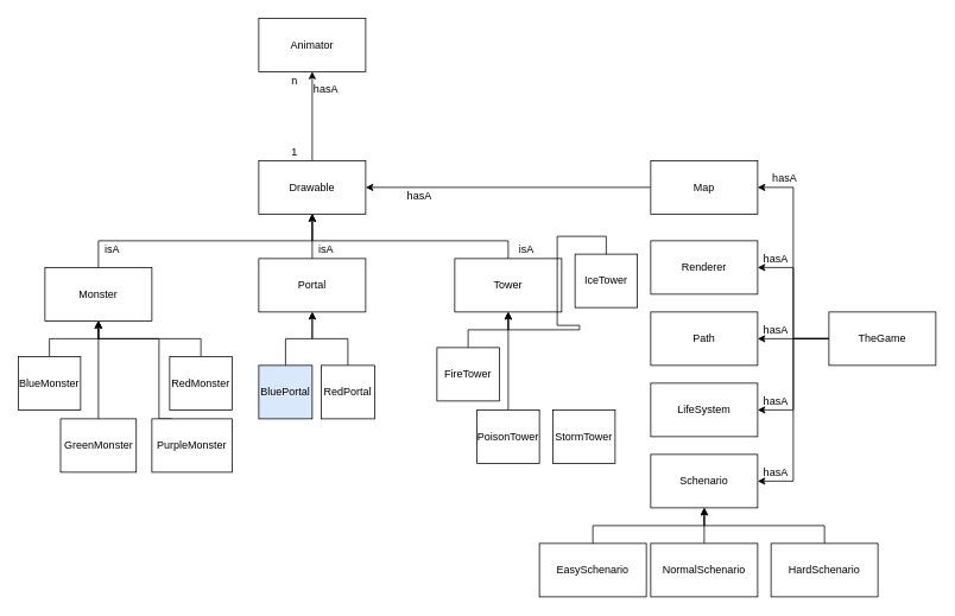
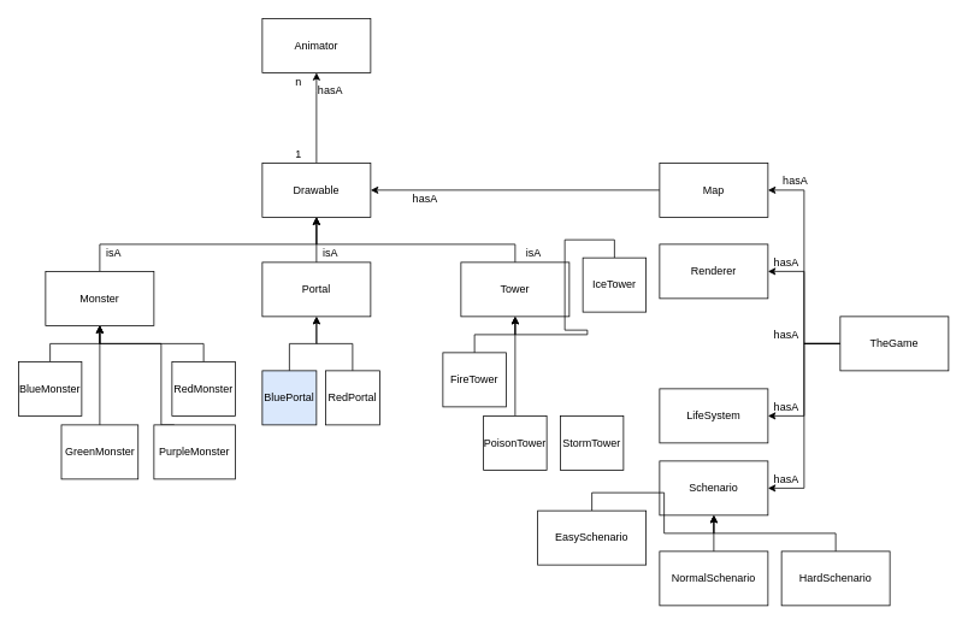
  <mxCell id="0" />
  <mxCell id="1" parent="0" />
  <mxCell id="2" style="edgeStyle=orthogonalEdgeStyle;rounded=0;orthogonalLoop=1;jettySize=auto;html=1;exitX=0.5;exitY=0;exitDx=0;exitDy=0;entryX=0.5;entryY=1;entryDx=0;entryDy=0;" parent="1" source="3" target="46" edge="1"><mxGeometry relative="1" as="geometry"><Array as="points"><mxPoint x="350" y="100" /><mxPoint x="350" y="100" /></Array></mxGeometry></mxCell>
  <mxCell id="3" value="Drawable" style="rounded=0;whiteSpace=wrap;html=1;" parent="1" vertex="1"><mxGeometry x="290" y="180" width="120" height="60" as="geometry" /></mxCell>
  <mxCell id="4" style="edgeStyle=orthogonalEdgeStyle;rounded=0;orthogonalLoop=1;jettySize=auto;html=1;exitX=0;exitY=0.5;exitDx=0;exitDy=0;entryX=1;entryY=0.5;entryDx=0;entryDy=0;" parent="1" source="5" target="3" edge="1"><mxGeometry relative="1" as="geometry" /></mxCell>
  <mxCell id="5" value="Map" style="rounded=0;whiteSpace=wrap;html=1;" parent="1" vertex="1"><mxGeometry x="730" y="180" width="120" height="60" as="geometry" /></mxCell>
  <mxCell id="6" style="edgeStyle=orthogonalEdgeStyle;rounded=0;orthogonalLoop=1;jettySize=auto;html=1;exitX=0.5;exitY=0;exitDx=0;exitDy=0;entryX=0.5;entryY=1;entryDx=0;entryDy=0;" parent="1" source="7" target="3" edge="1"><mxGeometry relative="1" as="geometry" /></mxCell>
  <mxCell id="7" value="Monster" style="rounded=0;whiteSpace=wrap;html=1;" parent="1" vertex="1"><mxGeometry x="50" y="300" width="120" height="60" as="geometry" /></mxCell>
  <mxCell id="8" style="edgeStyle=orthogonalEdgeStyle;rounded=0;orthogonalLoop=1;jettySize=auto;html=1;exitX=0.5;exitY=0;exitDx=0;exitDy=0;entryX=0.5;entryY=1;entryDx=0;entryDy=0;" parent="1" source="9" target="3" edge="1"><mxGeometry relative="1" as="geometry"><mxPoint x="340" y="250" as="targetPoint" /></mxGeometry></mxCell>
  <mxCell id="9" value="Portal" style="rounded=0;whiteSpace=wrap;html=1;" parent="1" vertex="1"><mxGeometry x="290" y="290" width="120" height="60" as="geometry" /></mxCell>
  <mxCell id="10" style="edgeStyle=orthogonalEdgeStyle;rounded=0;orthogonalLoop=1;jettySize=auto;html=1;exitX=0.5;exitY=0;exitDx=0;exitDy=0;entryX=0.5;entryY=1;entryDx=0;entryDy=0;" parent="1" source="11" target="7" edge="1"><mxGeometry relative="1" as="geometry" /></mxCell>
  <mxCell id="11" value="BlueMonster" style="rounded=0;whiteSpace=wrap;html=1;" parent="1" vertex="1"><mxGeometry x="20" y="400" width="70" height="60" as="geometry" /></mxCell>
  <mxCell id="12" style="edgeStyle=orthogonalEdgeStyle;rounded=0;orthogonalLoop=1;jettySize=auto;html=1;exitX=0.5;exitY=0;exitDx=0;exitDy=0;entryX=0.5;entryY=1;entryDx=0;entryDy=0;" parent="1" source="13" target="7" edge="1"><mxGeometry relative="1" as="geometry" /></mxCell>
  <mxCell id="13" value="GreenMonster" style="rounded=0;whiteSpace=wrap;html=1;" parent="1" vertex="1"><mxGeometry x="67.5" y="470" width="85" height="60" as="geometry" /></mxCell>
  <mxCell id="14" style="edgeStyle=orthogonalEdgeStyle;rounded=0;orthogonalLoop=1;jettySize=auto;html=1;exitX=0.5;exitY=0;exitDx=0;exitDy=0;entryX=0.5;entryY=1;entryDx=0;entryDy=0;" parent="1" source="15" target="7" edge="1"><mxGeometry relative="1" as="geometry" /></mxCell>
  <mxCell id="15" value="RedMonster" style="rounded=0;whiteSpace=wrap;html=1;" parent="1" vertex="1"><mxGeometry x="190" y="400" width="70" height="60" as="geometry" /></mxCell>
  <mxCell id="16" style="edgeStyle=orthogonalEdgeStyle;rounded=0;orthogonalLoop=1;jettySize=auto;html=1;exitX=0.25;exitY=0;exitDx=0;exitDy=0;entryX=0.5;entryY=1;entryDx=0;entryDy=0;" parent="1" source="17" target="7" edge="1"><mxGeometry relative="1" as="geometry"><Array as="points"><mxPoint x="178" y="380" /><mxPoint x="110" y="380" /></Array></mxGeometry></mxCell>
  <mxCell id="17" value="PurpleMonster" style="rounded=0;whiteSpace=wrap;html=1;" parent="1" vertex="1"><mxGeometry x="170" y="470" width="90" height="60" as="geometry" /></mxCell>
  <mxCell id="18" style="edgeStyle=orthogonalEdgeStyle;rounded=0;orthogonalLoop=1;jettySize=auto;html=1;exitX=0.5;exitY=0;exitDx=0;exitDy=0;entryX=0.5;entryY=1;entryDx=0;entryDy=0;" parent="1" source="19" target="9" edge="1"><mxGeometry relative="1" as="geometry" /></mxCell>
  <mxCell id="19" value="BluePortal" style="rounded=0;whiteSpace=wrap;html=1;fillColor=#dae8fc;" parent="1" vertex="1"><mxGeometry x="290" y="410" width="60" height="60" as="geometry" /></mxCell>
  <mxCell id="20" style="edgeStyle=orthogonalEdgeStyle;rounded=0;orthogonalLoop=1;jettySize=auto;html=1;exitX=0.5;exitY=0;exitDx=0;exitDy=0;entryX=0.5;entryY=1;entryDx=0;entryDy=0;" parent="1" source="21" target="9" edge="1"><mxGeometry relative="1" as="geometry" /></mxCell>
  <mxCell id="21" value="RedPortal" style="rounded=0;whiteSpace=wrap;html=1;" parent="1" vertex="1"><mxGeometry x="360" y="410" width="60" height="60" as="geometry" /></mxCell>
  <mxCell id="22" style="edgeStyle=orthogonalEdgeStyle;rounded=0;orthogonalLoop=1;jettySize=auto;html=1;exitX=0.5;exitY=0;exitDx=0;exitDy=0;entryX=0.5;entryY=1;entryDx=0;entryDy=0;" parent="1" source="23" target="3" edge="1"><mxGeometry relative="1" as="geometry"><Array as="points"><mxPoint x="570" y="270" /><mxPoint x="350" y="270" /></Array></mxGeometry></mxCell>
  <mxCell id="23" value="Tower" style="rounded=0;whiteSpace=wrap;html=1;" parent="1" vertex="1"><mxGeometry x="510" y="290" width="120" height="60" as="geometry" /></mxCell>
  <mxCell id="24" style="edgeStyle=orthogonalEdgeStyle;rounded=0;orthogonalLoop=1;jettySize=auto;html=1;exitX=0.5;exitY=0;exitDx=0;exitDy=0;entryX=0.5;entryY=1;entryDx=0;entryDy=0;" parent="1" source="25" target="23" edge="1"><mxGeometry relative="1" as="geometry" /></mxCell>
  <mxCell id="25" value="FireTower" style="rounded=0;whiteSpace=wrap;html=1;" parent="1" vertex="1"><mxGeometry x="490" y="390" width="70" height="60" as="geometry" /></mxCell>
  <mxCell id="26" style="edgeStyle=orthogonalEdgeStyle;rounded=0;orthogonalLoop=1;jettySize=auto;html=1;exitX=0.5;exitY=0;exitDx=0;exitDy=0;entryX=0.5;entryY=1;entryDx=0;entryDy=0;" parent="1" source="27" target="23" edge="1"><mxGeometry relative="1" as="geometry" /></mxCell>
  <mxCell id="27" value="PoisonTower" style="rounded=0;whiteSpace=wrap;html=1;" parent="1" vertex="1"><mxGeometry x="535" y="460" width="70" height="60" as="geometry" /></mxCell>
  <mxCell id="28" style="edgeStyle=orthogonalEdgeStyle;rounded=0;orthogonalLoop=1;jettySize=auto;html=1;exitX=0.5;exitY=0;exitDx=0;exitDy=0;entryX=0.5;entryY=1;entryDx=0;entryDy=0;" parent="1" source="29" target="23" edge="1"><mxGeometry relative="1" as="geometry" /></mxCell>
  <mxCell id="29" value="IceTower" style="rounded=0;whiteSpace=wrap;html=1;" parent="1" vertex="1"><mxGeometry x="645" y="285" width="70" height="60" as="geometry" /></mxCell>
  <mxCell id="30" value="StormTower" style="rounded=0;whiteSpace=wrap;html=1;" parent="1" vertex="1"><mxGeometry x="620" y="460" width="70" height="60" as="geometry" /></mxCell>
  <mxCell id="31" value="hasA" style="text;html=1;align=center;verticalAlign=middle;resizable=0;points=[];autosize=1;" parent="1" vertex="1"><mxGeometry x="450" y="210" width="40" height="20" as="geometry" /></mxCell>
  <mxCell id="32" value="isA" style="text;html=1;align=center;verticalAlign=middle;resizable=0;points=[];autosize=1;" parent="1" vertex="1"><mxGeometry x="575" y="270" width="30" height="20" as="geometry" /></mxCell>
  <mxCell id="33" value="isA" style="text;html=1;align=center;verticalAlign=middle;resizable=0;points=[];autosize=1;" parent="1" vertex="1"><mxGeometry x="350" y="270" width="30" height="20" as="geometry" /></mxCell>
  <mxCell id="34" value="isA" style="text;html=1;align=center;verticalAlign=middle;resizable=0;points=[];autosize=1;" parent="1" vertex="1"><mxGeometry x="110" y="270" width="30" height="20" as="geometry" /></mxCell>
  <mxCell id="35" value="Renderer" style="rounded=0;whiteSpace=wrap;html=1;" parent="1" vertex="1"><mxGeometry x="730" y="270" width="120" height="60" as="geometry" /></mxCell>
  <mxCell id="36" style="edgeStyle=orthogonalEdgeStyle;rounded=0;orthogonalLoop=1;jettySize=auto;html=1;exitX=0;exitY=0.5;exitDx=0;exitDy=0;entryX=1;entryY=0.5;entryDx=0;entryDy=0;" parent="1" source="41" target="5" edge="1"><mxGeometry relative="1" as="geometry" /></mxCell>
  <mxCell id="37" style="edgeStyle=orthogonalEdgeStyle;rounded=0;orthogonalLoop=1;jettySize=auto;html=1;exitX=0;exitY=0.5;exitDx=0;exitDy=0;entryX=1;entryY=0.5;entryDx=0;entryDy=0;" parent="1" source="41" target="35" edge="1"><mxGeometry relative="1" as="geometry" /></mxCell>
- <mxCell id="38" style="edgeStyle=orthogonalEdgeStyle;rounded=0;orthogonalLoop=1;jettySize=auto;html=1;exitX=0;exitY=0.5;exitDx=0;exitDy=0;entryX=1;entryY=0.5;entryDx=0;entryDy=0;" parent="1" source="41" target="44" edge="1"><mxGeometry relative="1" as="geometry" /></mxCell>
  <mxCell id="39" style="edgeStyle=orthogonalEdgeStyle;rounded=0;orthogonalLoop=1;jettySize=auto;html=1;exitX=0;exitY=0.5;exitDx=0;exitDy=0;entryX=1;entryY=0.5;entryDx=0;entryDy=0;" parent="1" source="41" target="50" edge="1"><mxGeometry relative="1" as="geometry" /></mxCell>
  <mxCell id="40" style="edgeStyle=orthogonalEdgeStyle;rounded=0;orthogonalLoop=1;jettySize=auto;html=1;exitX=0;exitY=0.5;exitDx=0;exitDy=0;entryX=1;entryY=0.5;entryDx=0;entryDy=0;" parent="1" source="41" target="52" edge="1"><mxGeometry relative="1" as="geometry" /></mxCell>
  <mxCell id="41" value="TheGame" style="rounded=0;whiteSpace=wrap;html=1;" parent="1" vertex="1"><mxGeometry x="930" y="350" width="120" height="60" as="geometry" /></mxCell>
  <mxCell id="42" value="hasA" style="text;html=1;align=center;verticalAlign=middle;resizable=0;points=[];autosize=1;" parent="1" vertex="1"><mxGeometry x="860" y="190" width="40" height="20" as="geometry" /></mxCell>
  <mxCell id="43" value="hasA" style="text;html=1;align=center;verticalAlign=middle;resizable=0;points=[];autosize=1;" parent="1" vertex="1"><mxGeometry x="850" y="280" width="40" height="20" as="geometry" /></mxCell>
- <mxCell id="44" value="Path" style="rounded=0;whiteSpace=wrap;html=1;" parent="1" vertex="1"><mxGeometry x="730" y="350" width="120" height="60" as="geometry" /></mxCell>
  <mxCell id="45" value="hasA" style="text;html=1;align=center;verticalAlign=middle;resizable=0;points=[];autosize=1;" parent="1" vertex="1"><mxGeometry x="850" y="360" width="40" height="20" as="geometry" /></mxCell>
  <mxCell id="46" value="Animator" style="rounded=0;whiteSpace=wrap;html=1;" parent="1" vertex="1"><mxGeometry x="290" y="20" width="120" height="60" as="geometry" /></mxCell>
  <mxCell id="47" value="hasA" style="text;html=1;align=center;verticalAlign=middle;resizable=0;points=[];autosize=1;" parent="1" vertex="1"><mxGeometry x="345" y="90" width="40" height="20" as="geometry" /></mxCell>
  <mxCell id="48" value="n" style="text;html=1;align=center;verticalAlign=middle;resizable=0;points=[];autosize=1;" parent="1" vertex="1"><mxGeometry x="320" y="80" width="20" height="20" as="geometry" /></mxCell>
  <mxCell id="49" value="1" style="text;html=1;align=center;verticalAlign=middle;resizable=0;points=[];autosize=1;" parent="1" vertex="1"><mxGeometry x="320" y="160" width="20" height="20" as="geometry" /></mxCell>
  <mxCell id="50" value="LifeSystem" style="rounded=0;whiteSpace=wrap;html=1;" parent="1" vertex="1"><mxGeometry x="730" y="430" width="120" height="60" as="geometry" /></mxCell>
  <mxCell id="51" value="hasA" style="text;html=1;align=center;verticalAlign=middle;resizable=0;points=[];autosize=1;" parent="1" vertex="1"><mxGeometry x="850" y="440" width="40" height="20" as="geometry" /></mxCell>
  <mxCell id="52" value="Schenario" style="rounded=0;whiteSpace=wrap;html=1;" parent="1" vertex="1"><mxGeometry x="730" y="510" width="120" height="60" as="geometry" /></mxCell>
  <mxCell id="53" style="edgeStyle=orthogonalEdgeStyle;rounded=0;orthogonalLoop=1;jettySize=auto;html=1;exitX=0.5;exitY=0;exitDx=0;exitDy=0;entryX=0.5;entryY=1;entryDx=0;entryDy=0;" parent="1" source="54" target="52" edge="1"><mxGeometry relative="1" as="geometry" /></mxCell>
- <mxCell id="54" value="EasySchenario" style="rounded=0;whiteSpace=wrap;html=1;" parent="1" vertex="1"><mxGeometry x="605" y="610" width="120" height="60" as="geometry" /></mxCell>
+ <mxCell id="54" value="EasySchenario" style="rounded=0;whiteSpace=wrap;html=1;" parent="1" vertex="1"><mxGeometry x="595" y="565" width="120" height="60" as="geometry" /></mxCell>
  <mxCell id="55" style="edgeStyle=orthogonalEdgeStyle;rounded=0;orthogonalLoop=1;jettySize=auto;html=1;exitX=0.5;exitY=0;exitDx=0;exitDy=0;entryX=0.5;entryY=1;entryDx=0;entryDy=0;" parent="1" source="56" target="52" edge="1"><mxGeometry relative="1" as="geometry" /></mxCell>
  <mxCell id="56" value="NormalSchenario" style="rounded=0;whiteSpace=wrap;html=1;" parent="1" vertex="1"><mxGeometry x="730" y="610" width="120" height="60" as="geometry" /></mxCell>
  <mxCell id="57" style="edgeStyle=orthogonalEdgeStyle;rounded=0;orthogonalLoop=1;jettySize=auto;html=1;exitX=0.5;exitY=0;exitDx=0;exitDy=0;entryX=0.5;entryY=1;entryDx=0;entryDy=0;" parent="1" source="58" target="52" edge="1"><mxGeometry relative="1" as="geometry" /></mxCell>
  <mxCell id="58" value="HardSchenario" style="rounded=0;whiteSpace=wrap;html=1;" parent="1" vertex="1"><mxGeometry x="865" y="610" width="120" height="60" as="geometry" /></mxCell>
  <mxCell id="59" value="hasA" style="text;html=1;align=center;verticalAlign=middle;resizable=0;points=[];autosize=1;" parent="1" vertex="1"><mxGeometry x="850" y="520" width="40" height="20" as="geometry" /></mxCell>
